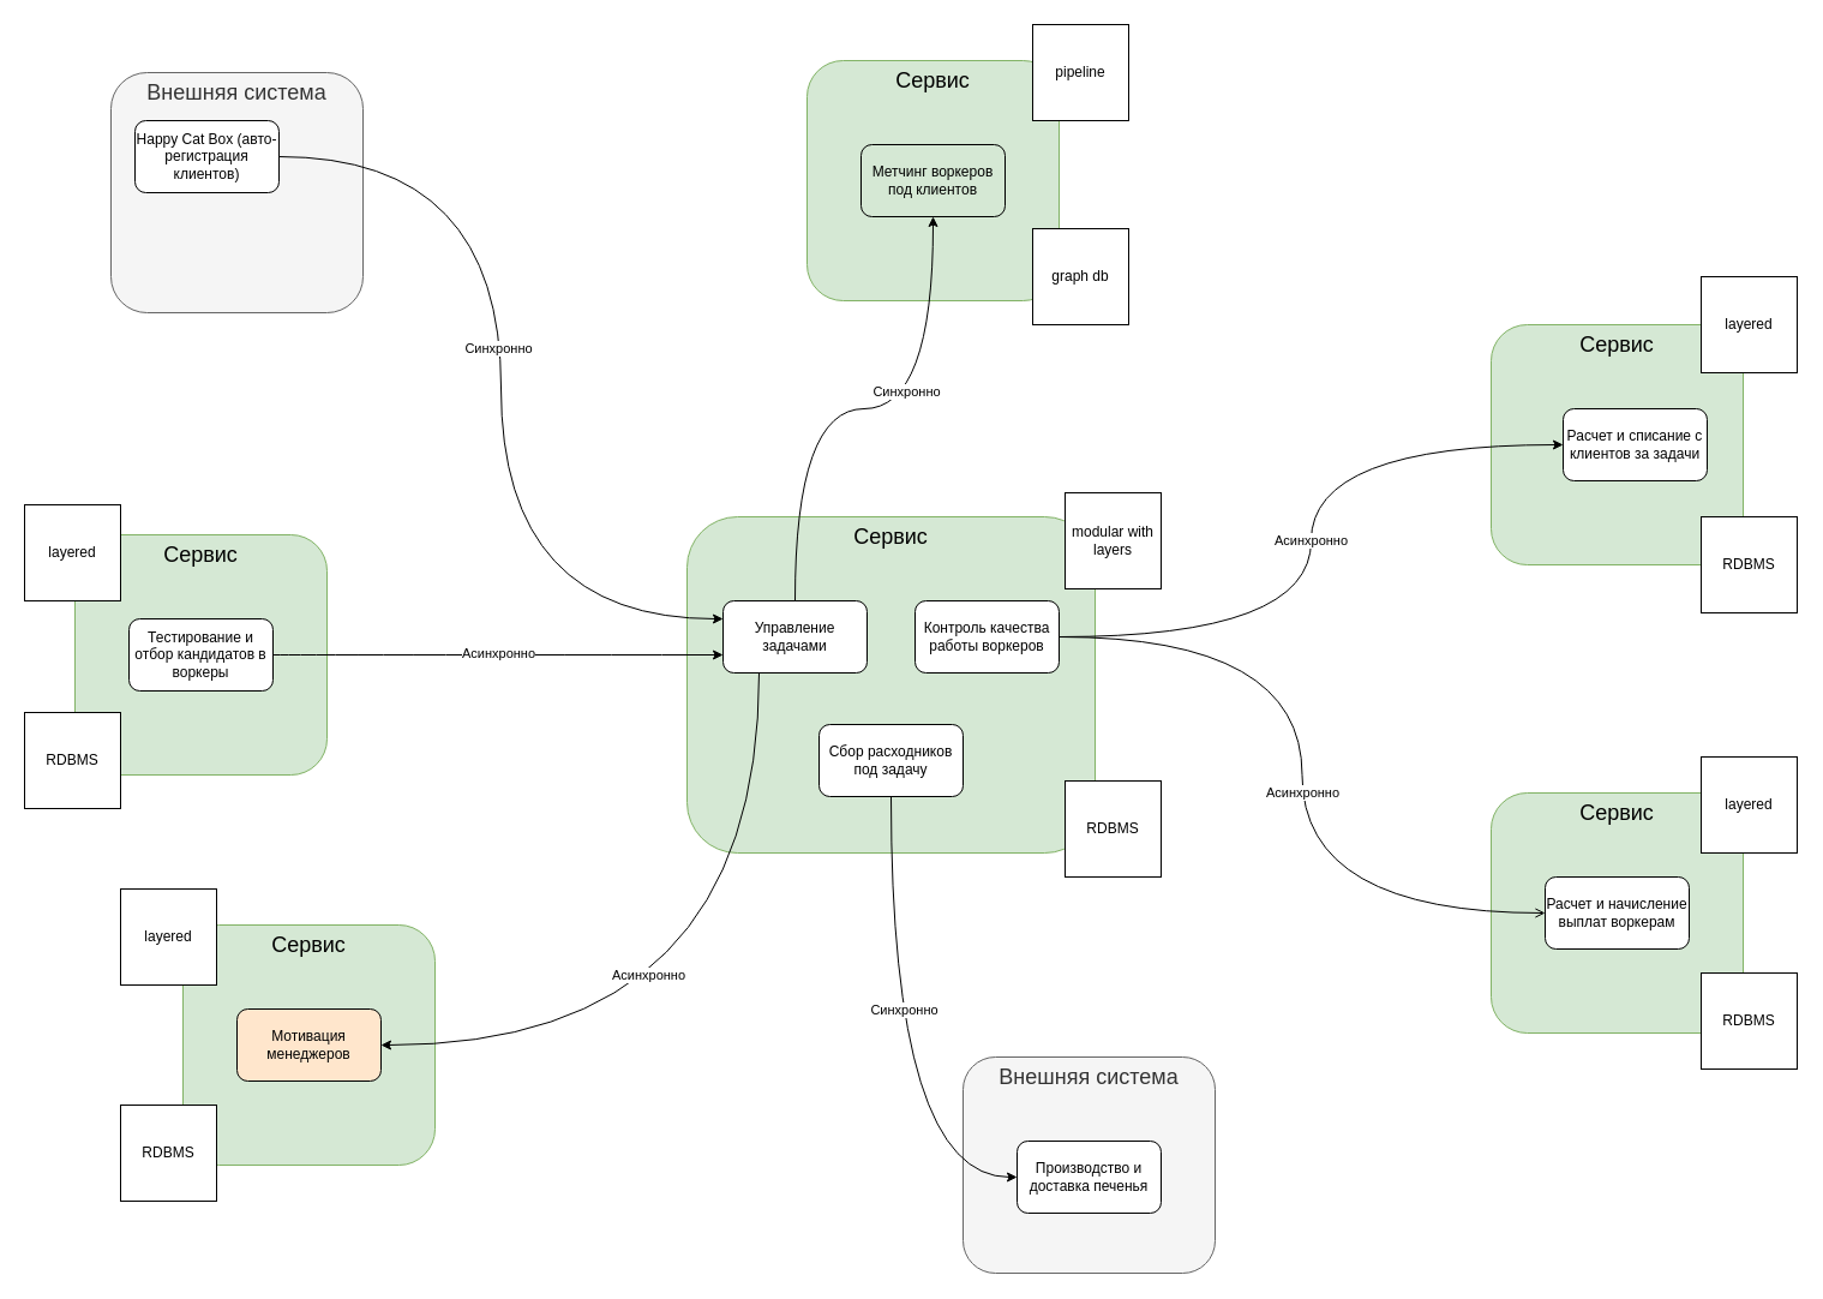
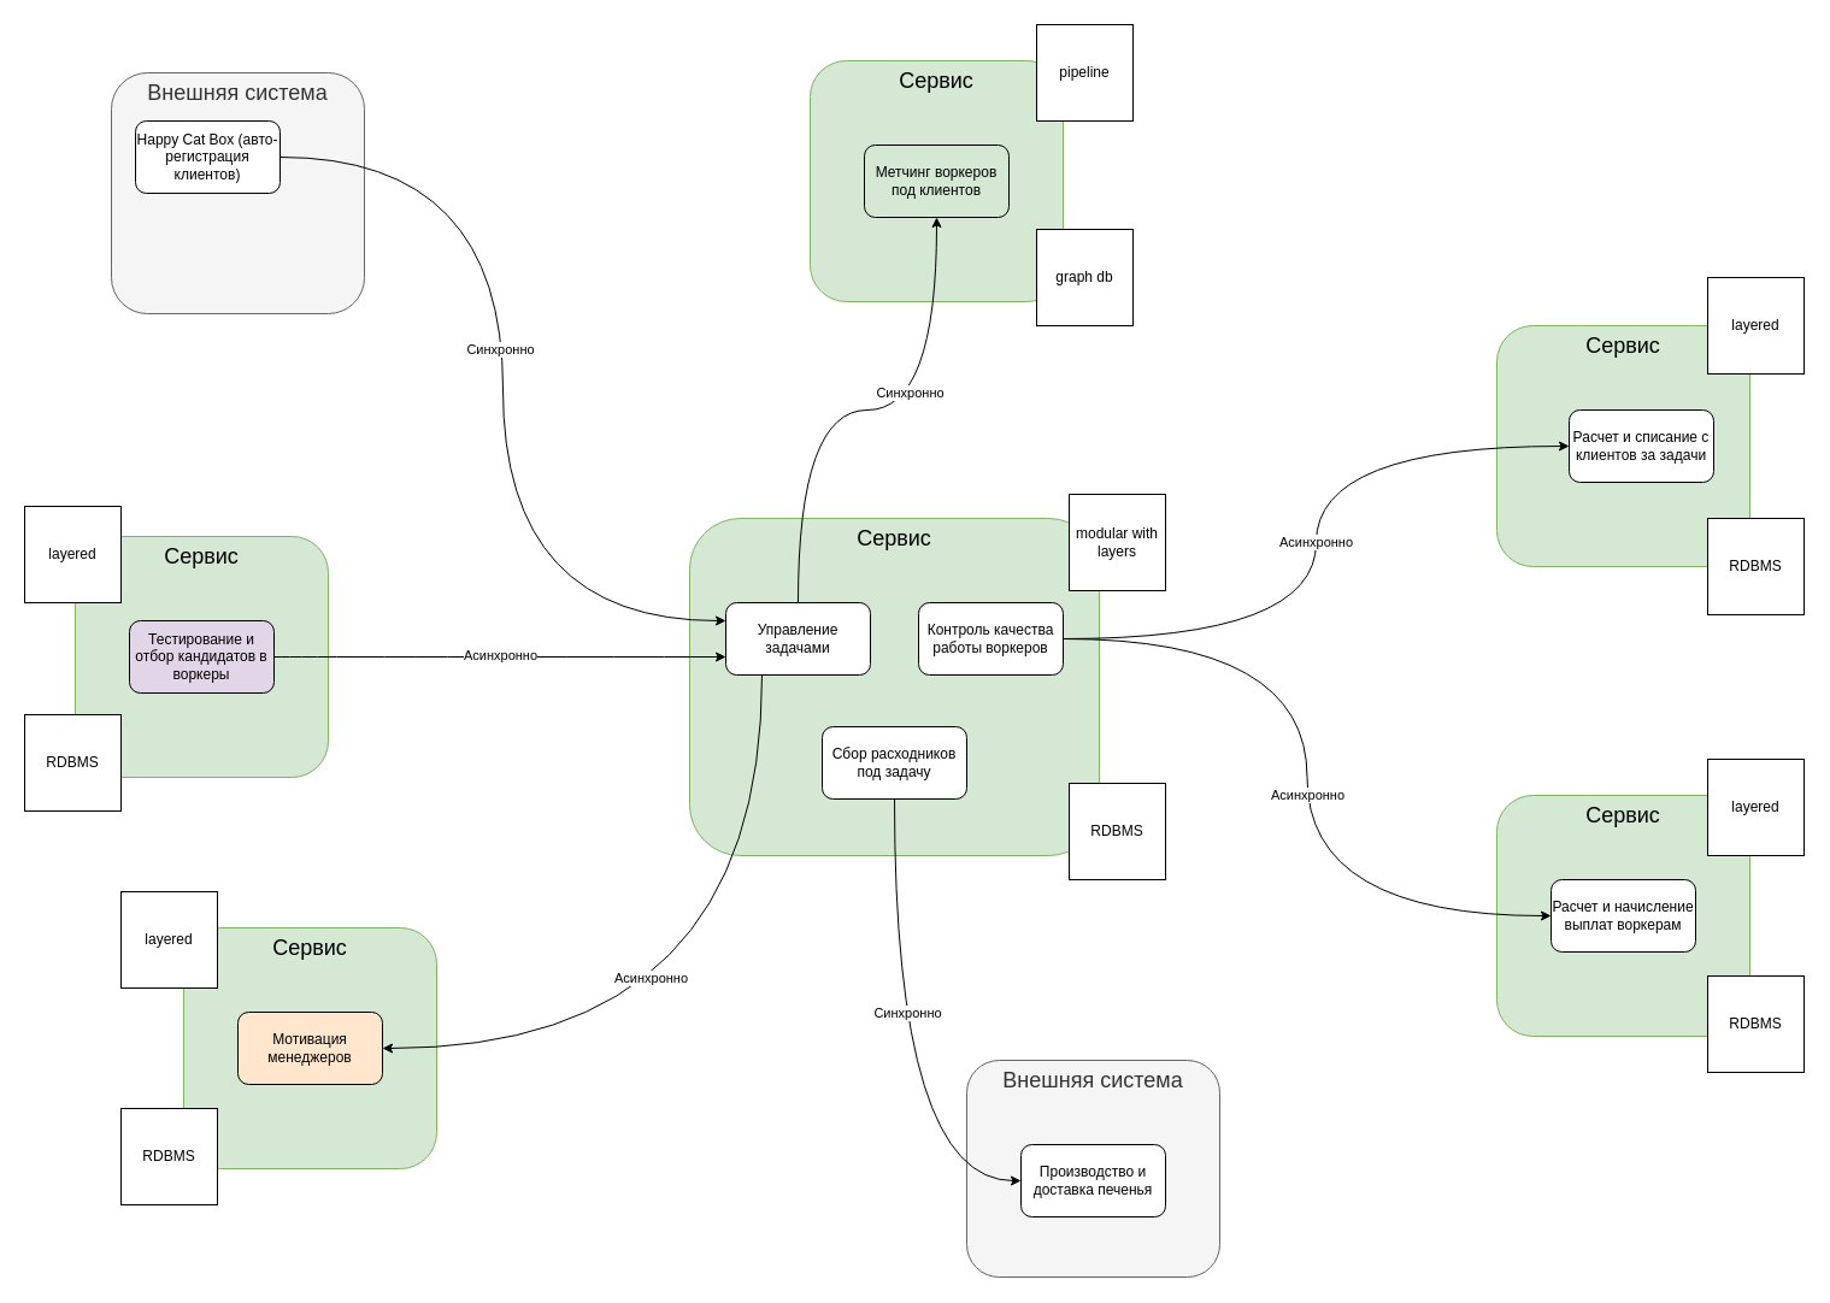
  <mxCell id="0" />
  <mxCell id="1" parent="0" />
  <mxCell id="2" value="Сервис" style="rounded=1;whiteSpace=wrap;html=1;verticalAlign=top;fontSize=18;fillColor=#d5e8d4;strokeColor=#82b366;" vertex="1" parent="1"><mxGeometry x="572" y="430" width="340" height="280" as="geometry" /></mxCell>
  <mxCell id="3" value="Управление задачами" style="rounded=1;whiteSpace=wrap;html=1;" vertex="1" parent="1"><mxGeometry x="602" y="500" width="120" height="60" as="geometry" /></mxCell>
  <mxCell id="4" value="Контроль качества работы воркеров" style="rounded=1;whiteSpace=wrap;html=1;" vertex="1" parent="1"><mxGeometry x="762" y="500" width="120" height="60" as="geometry" /></mxCell>
  <mxCell id="5" value="Сбор расходников под задачу" style="rounded=1;whiteSpace=wrap;html=1;" vertex="1" parent="1"><mxGeometry x="682" y="603" width="120" height="60" as="geometry" /></mxCell>
  <mxCell id="6" value="Сервис" style="rounded=1;whiteSpace=wrap;html=1;verticalAlign=top;fontSize=18;fillColor=#d5e8d4;strokeColor=#82b366;" vertex="1" parent="1"><mxGeometry x="62" y="445" width="210" height="200" as="geometry" /></mxCell>
  <mxCell id="7" style="edgeStyle=orthogonalEdgeStyle;curved=1;rounded=0;orthogonalLoop=1;jettySize=auto;html=1;entryX=0;entryY=0.75;entryDx=0;entryDy=0;" edge="1" parent="1" source="9" target="3"><mxGeometry relative="1" as="geometry" /></mxCell>
  <mxCell id="8" value="Асинхронно" style="edgeLabel;html=1;align=center;verticalAlign=middle;resizable=0;points=[];" vertex="1" connectable="0" parent="7"><mxGeometry x="-0.002" y="2" relative="1" as="geometry"><mxPoint as="offset" /></mxGeometry></mxCell>
- <mxCell id="9" value="Тестирование и отбор кандидатов в воркеры" style="rounded=1;whiteSpace=wrap;html=1;" vertex="1" parent="1"><mxGeometry x="107" y="515" width="120" height="60" as="geometry" /></mxCell>
+ <mxCell id="9" value="Тестирование и отбор кандидатов в воркеры" style="rounded=1;whiteSpace=wrap;html=1;fillColor=#e1d5e7;" vertex="1" parent="1"><mxGeometry x="107" y="515" width="120" height="60" as="geometry" /></mxCell>
  <mxCell id="10" value="Сервис" style="rounded=1;whiteSpace=wrap;html=1;verticalAlign=top;fontSize=18;fillColor=#d5e8d4;strokeColor=#82b366;" vertex="1" parent="1"><mxGeometry x="672" y="50" width="210" height="200" as="geometry" /></mxCell>
  <mxCell id="11" value="Метчинг воркеров под клиентов" style="rounded=1;whiteSpace=wrap;html=1;fillColor=#d5e8d4;" vertex="1" parent="1"><mxGeometry x="717" y="120" width="120" height="60" as="geometry" /></mxCell>
  <mxCell id="12" value="Внешняя система" style="rounded=1;whiteSpace=wrap;html=1;verticalAlign=top;fontSize=18;fillColor=#f5f5f5;fontColor=#333333;strokeColor=#666666;" vertex="1" parent="1"><mxGeometry x="92" y="60" width="210" height="200" as="geometry" /></mxCell>
  <mxCell id="13" style="edgeStyle=orthogonalEdgeStyle;curved=1;rounded=0;orthogonalLoop=1;jettySize=auto;html=1;entryX=0;entryY=0.25;entryDx=0;entryDy=0;" edge="1" parent="1" source="15" target="3"><mxGeometry relative="1" as="geometry" /></mxCell>
  <mxCell id="14" value="Синхронно" style="edgeLabel;html=1;align=center;verticalAlign=middle;resizable=0;points=[];" vertex="1" connectable="0" parent="13"><mxGeometry x="-0.092" y="-3" relative="1" as="geometry"><mxPoint y="1" as="offset" /></mxGeometry></mxCell>
  <mxCell id="15" value="Happy Cat Box (авто-регистрация клиентов)" style="rounded=1;whiteSpace=wrap;html=1;" vertex="1" parent="1"><mxGeometry x="112" y="100" width="120" height="60" as="geometry" /></mxCell>
  <mxCell id="16" value="Сервис" style="rounded=1;whiteSpace=wrap;html=1;verticalAlign=top;fontSize=18;fillColor=#d5e8d4;strokeColor=#82b366;" vertex="1" parent="1"><mxGeometry x="1242" y="270" width="210" height="200" as="geometry" /></mxCell>
  <mxCell id="17" value="Расчет и списание с клиентов за задачи" style="rounded=1;whiteSpace=wrap;html=1;" vertex="1" parent="1"><mxGeometry x="1302" y="340" width="120" height="60" as="geometry" /></mxCell>
  <mxCell id="18" value="Сервис" style="rounded=1;whiteSpace=wrap;html=1;verticalAlign=top;fontSize=18;fillColor=#d5e8d4;strokeColor=#82b366;" vertex="1" parent="1"><mxGeometry x="1242" y="660" width="210" height="200" as="geometry" /></mxCell>
  <mxCell id="19" value="Расчет и начисление выплат воркерам" style="rounded=1;whiteSpace=wrap;html=1;" vertex="1" parent="1"><mxGeometry x="1287" y="730" width="120" height="60" as="geometry" /></mxCell>
  <mxCell id="20" value="Внешняя система" style="rounded=1;whiteSpace=wrap;html=1;verticalAlign=top;fontSize=18;fillColor=#f5f5f5;fontColor=#333333;strokeColor=#666666;" vertex="1" parent="1"><mxGeometry x="802" y="880" width="210" height="180" as="geometry" /></mxCell>
  <mxCell id="21" value="Производство и доставка печенья" style="rounded=1;whiteSpace=wrap;html=1;" vertex="1" parent="1"><mxGeometry x="847" y="950" width="120" height="60" as="geometry" /></mxCell>
  <mxCell id="22" value="Сервис" style="rounded=1;whiteSpace=wrap;html=1;verticalAlign=top;fontSize=18;fillColor=#d5e8d4;strokeColor=#82b366;" vertex="1" parent="1"><mxGeometry x="152" y="770" width="210" height="200" as="geometry" /></mxCell>
  <mxCell id="23" value="Мотивация менеджеров" style="rounded=1;whiteSpace=wrap;html=1;fillColor=#ffe6cc;" vertex="1" parent="1"><mxGeometry x="197" y="840" width="120" height="60" as="geometry" /></mxCell>
  <mxCell id="24" style="edgeStyle=orthogonalEdgeStyle;curved=1;rounded=0;orthogonalLoop=1;jettySize=auto;html=1;entryX=0;entryY=0.5;entryDx=0;entryDy=0;exitX=0.5;exitY=1;exitDx=0;exitDy=0;" edge="1" parent="1" source="5" target="21"><mxGeometry relative="1" as="geometry"><Array as="points"><mxPoint x="742" y="980" /></Array></mxGeometry></mxCell>
  <mxCell id="25" value="Синхронно" style="edgeLabel;html=1;align=center;verticalAlign=middle;resizable=0;points=[];" vertex="1" connectable="0" parent="24"><mxGeometry x="-0.163" y="10" relative="1" as="geometry"><mxPoint as="offset" /></mxGeometry></mxCell>
  <mxCell id="26" style="edgeStyle=orthogonalEdgeStyle;curved=1;rounded=0;orthogonalLoop=1;jettySize=auto;html=1;entryX=1;entryY=0.5;entryDx=0;entryDy=0;exitX=0.25;exitY=1;exitDx=0;exitDy=0;" edge="1" parent="1" source="3" target="23"><mxGeometry relative="1" as="geometry" /></mxCell>
  <mxCell id="27" value="Асинхронно" style="edgeLabel;html=1;align=center;verticalAlign=middle;resizable=0;points=[];" vertex="1" connectable="0" parent="26"><mxGeometry x="0.289" y="-59" relative="1" as="geometry"><mxPoint as="offset" /></mxGeometry></mxCell>
  <mxCell id="28" style="edgeStyle=orthogonalEdgeStyle;curved=1;rounded=0;orthogonalLoop=1;jettySize=auto;html=1;entryX=0.5;entryY=1;entryDx=0;entryDy=0;" edge="1" parent="1" source="3" target="11"><mxGeometry relative="1" as="geometry" /></mxCell>
  <mxCell id="29" value="Синхронно" style="edgeLabel;html=1;align=center;verticalAlign=middle;resizable=0;points=[];" vertex="1" connectable="0" parent="28"><mxGeometry x="0.159" y="15" relative="1" as="geometry"><mxPoint as="offset" /></mxGeometry></mxCell>
  <mxCell id="30" value="Асинхронно" style="edgeStyle=orthogonalEdgeStyle;curved=1;rounded=0;orthogonalLoop=1;jettySize=auto;html=1;entryX=0;entryY=0.5;entryDx=0;entryDy=0;" edge="1" parent="1" source="4" target="17"><mxGeometry relative="1" as="geometry" /></mxCell>
- <mxCell id="31" style="edgeStyle=orthogonalEdgeStyle;curved=1;rounded=0;orthogonalLoop=1;jettySize=auto;html=1;entryX=0;entryY=0.5;entryDx=0;entryDy=0;endArrow=open;" edge="1" parent="1" source="4" target="19"><mxGeometry relative="1" as="geometry" /></mxCell>
+ <mxCell id="31" style="edgeStyle=orthogonalEdgeStyle;curved=1;rounded=0;orthogonalLoop=1;jettySize=auto;html=1;entryX=0;entryY=0.5;entryDx=0;entryDy=0;" edge="1" parent="1" source="4" target="19"><mxGeometry relative="1" as="geometry" /></mxCell>
  <mxCell id="32" value="Асинхронно" style="edgeLabel;html=1;align=center;verticalAlign=middle;resizable=0;points=[];" vertex="1" connectable="0" parent="31"><mxGeometry x="0.046" relative="1" as="geometry"><mxPoint as="offset" /></mxGeometry></mxCell>
  <mxCell id="33" value="pipeline" style="whiteSpace=wrap;html=1;aspect=fixed;" vertex="1" parent="1"><mxGeometry x="860" y="20" width="80" height="80" as="geometry" /></mxCell>
  <mxCell id="34" value="graph db" style="whiteSpace=wrap;html=1;aspect=fixed;" vertex="1" parent="1"><mxGeometry x="860" y="190" width="80" height="80" as="geometry" /></mxCell>
  <mxCell id="35" value="layered" style="whiteSpace=wrap;html=1;aspect=fixed;" vertex="1" parent="1"><mxGeometry x="1417" y="230" width="80" height="80" as="geometry" /></mxCell>
  <mxCell id="36" value="RDBMS" style="whiteSpace=wrap;html=1;aspect=fixed;" vertex="1" parent="1"><mxGeometry x="1417" y="430" width="80" height="80" as="geometry" /></mxCell>
  <mxCell id="37" value="layered" style="whiteSpace=wrap;html=1;aspect=fixed;" vertex="1" parent="1"><mxGeometry x="1417" y="630" width="80" height="80" as="geometry" /></mxCell>
  <mxCell id="38" value="RDBMS" style="whiteSpace=wrap;html=1;aspect=fixed;" vertex="1" parent="1"><mxGeometry x="1417" y="810" width="80" height="80" as="geometry" /></mxCell>
  <mxCell id="39" value="layered" style="whiteSpace=wrap;html=1;aspect=fixed;" vertex="1" parent="1"><mxGeometry x="100" y="740" width="80" height="80" as="geometry" /></mxCell>
  <mxCell id="40" value="RDBMS" style="whiteSpace=wrap;html=1;aspect=fixed;" vertex="1" parent="1"><mxGeometry x="100" y="920" width="80" height="80" as="geometry" /></mxCell>
  <mxCell id="41" value="layered" style="whiteSpace=wrap;html=1;aspect=fixed;" vertex="1" parent="1"><mxGeometry x="20" y="420" width="80" height="80" as="geometry" /></mxCell>
  <mxCell id="42" value="RDBMS" style="whiteSpace=wrap;html=1;aspect=fixed;" vertex="1" parent="1"><mxGeometry x="20" y="593" width="80" height="80" as="geometry" /></mxCell>
  <mxCell id="43" value="modular with layers" style="whiteSpace=wrap;html=1;aspect=fixed;" vertex="1" parent="1"><mxGeometry x="887" y="410" width="80" height="80" as="geometry" /></mxCell>
  <mxCell id="44" value="RDBMS" style="whiteSpace=wrap;html=1;aspect=fixed;" vertex="1" parent="1"><mxGeometry x="887" y="650" width="80" height="80" as="geometry" /></mxCell>
